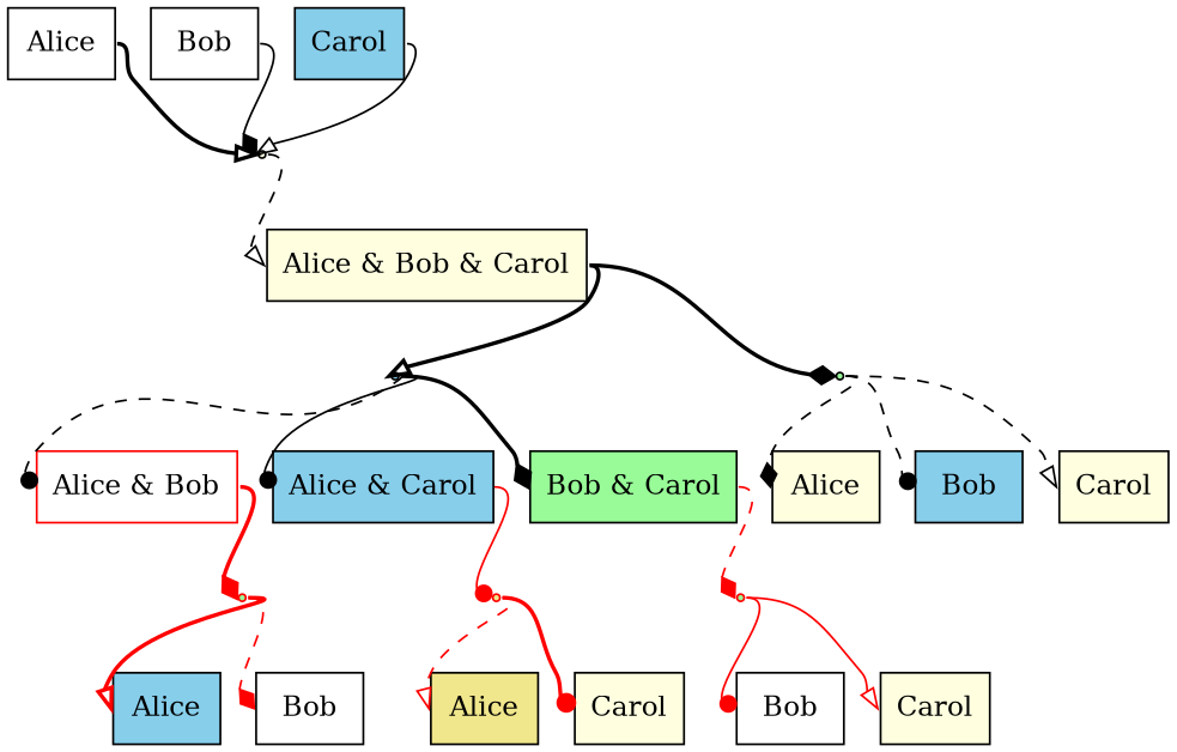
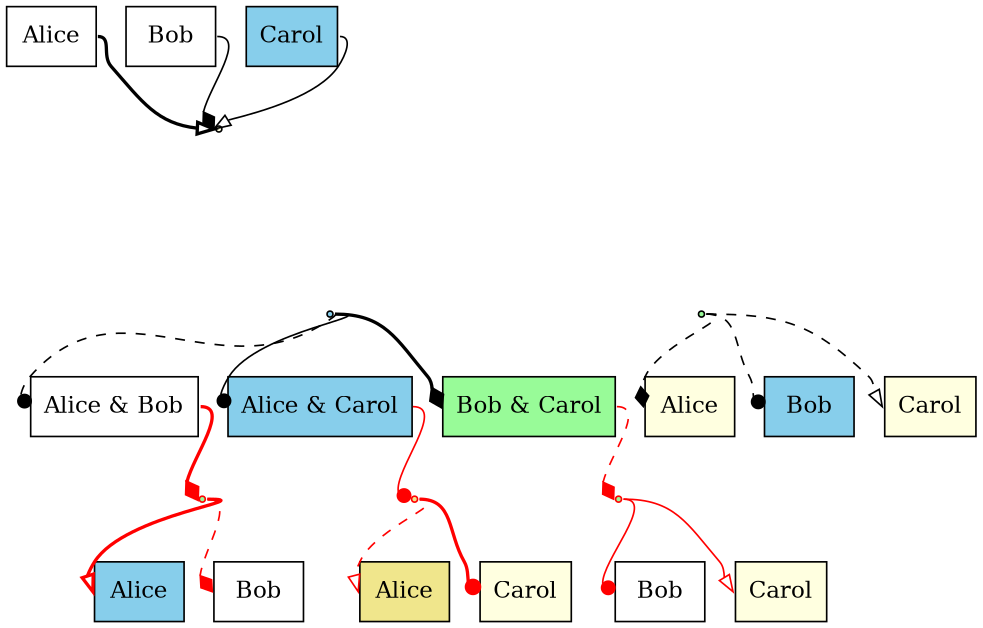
  digraph {
    rankdir=TB
    node [fillcolor=lightyellow shape=box style=filled]
    edge [arrowhead=onormal headport=w style=dashed tailport=e color=red]
    n1 [fillcolor=white label=Alice]
    hook [shape=point]
-   n3 [label="Alice & Bob & Carol"]
    n4 [fillcolor=skyblue label=Alice]
    n5 [fillcolor=khaki label=Alice]
    n6 [label=Alice]
    n7 [fillcolor=white label=Bob]
    n8 [fillcolor=white label=Bob]
    n9 [fillcolor=white label=Bob]
    n10 [fillcolor=skyblue label=Bob]
    n11 [fillcolor=skyblue label=Carol]
    n12 [label=Carol]
    n13 [label=Carol]
    n14 [label=Carol]
    allocation [fillcolor=skyblue shape=point]
    settlement [fillcolor=palegreen shape=point]
-   n17 [fillcolor=white label="Alice & Bob" color=red]
+   n17 [fillcolor=white label="Alice & Bob"]
    n18 [fillcolor=skyblue label="Alice & Carol"]
    n19 [fillcolor=palegreen label="Bob & Carol"]
    commitment_ab [color=red fillcolor=palegreen shape=point]
    commitment_ac [color=red fillcolor=khaki shape=point]
    commitment_bc [color=red fillcolor=palegreen shape=point]
    n1 -> hook [style=bold color=""]
-   hook -> n3 [color=""]
-   n3 -> allocation [style=bold color=""]
-   n3 -> settlement [arrowhead=diamond color=black style=bold]
    n7 -> hook [arrowhead=diamond style=solid color=""]
    n11 -> hook [style=solid color=""]
    allocation -> n17 [arrowhead=dot color=""]
    allocation -> n18 [arrowhead=dot style=solid color=""]
    allocation -> n19 [arrowhead=diamond style=bold color=""]
    settlement -> n6 [arrowhead=diamond color=black]
    settlement -> n10 [arrowhead=dot color=black]
    settlement -> n14 [color=black]
    n17 -> commitment_ab [arrowhead=diamond style=bold]
    n18 -> commitment_ac [arrowhead=dot style=solid]
    n19 -> commitment_bc [arrowhead=diamond]
    commitment_ab -> n4 [style=bold]
    commitment_ab -> n8 [arrowhead=diamond]
    commitment_ac -> n5
    commitment_ac -> n12 [arrowhead=dot style=bold]
    commitment_bc -> n9 [arrowhead=dot style=solid]
    commitment_bc -> n13 [style=solid]
  }
